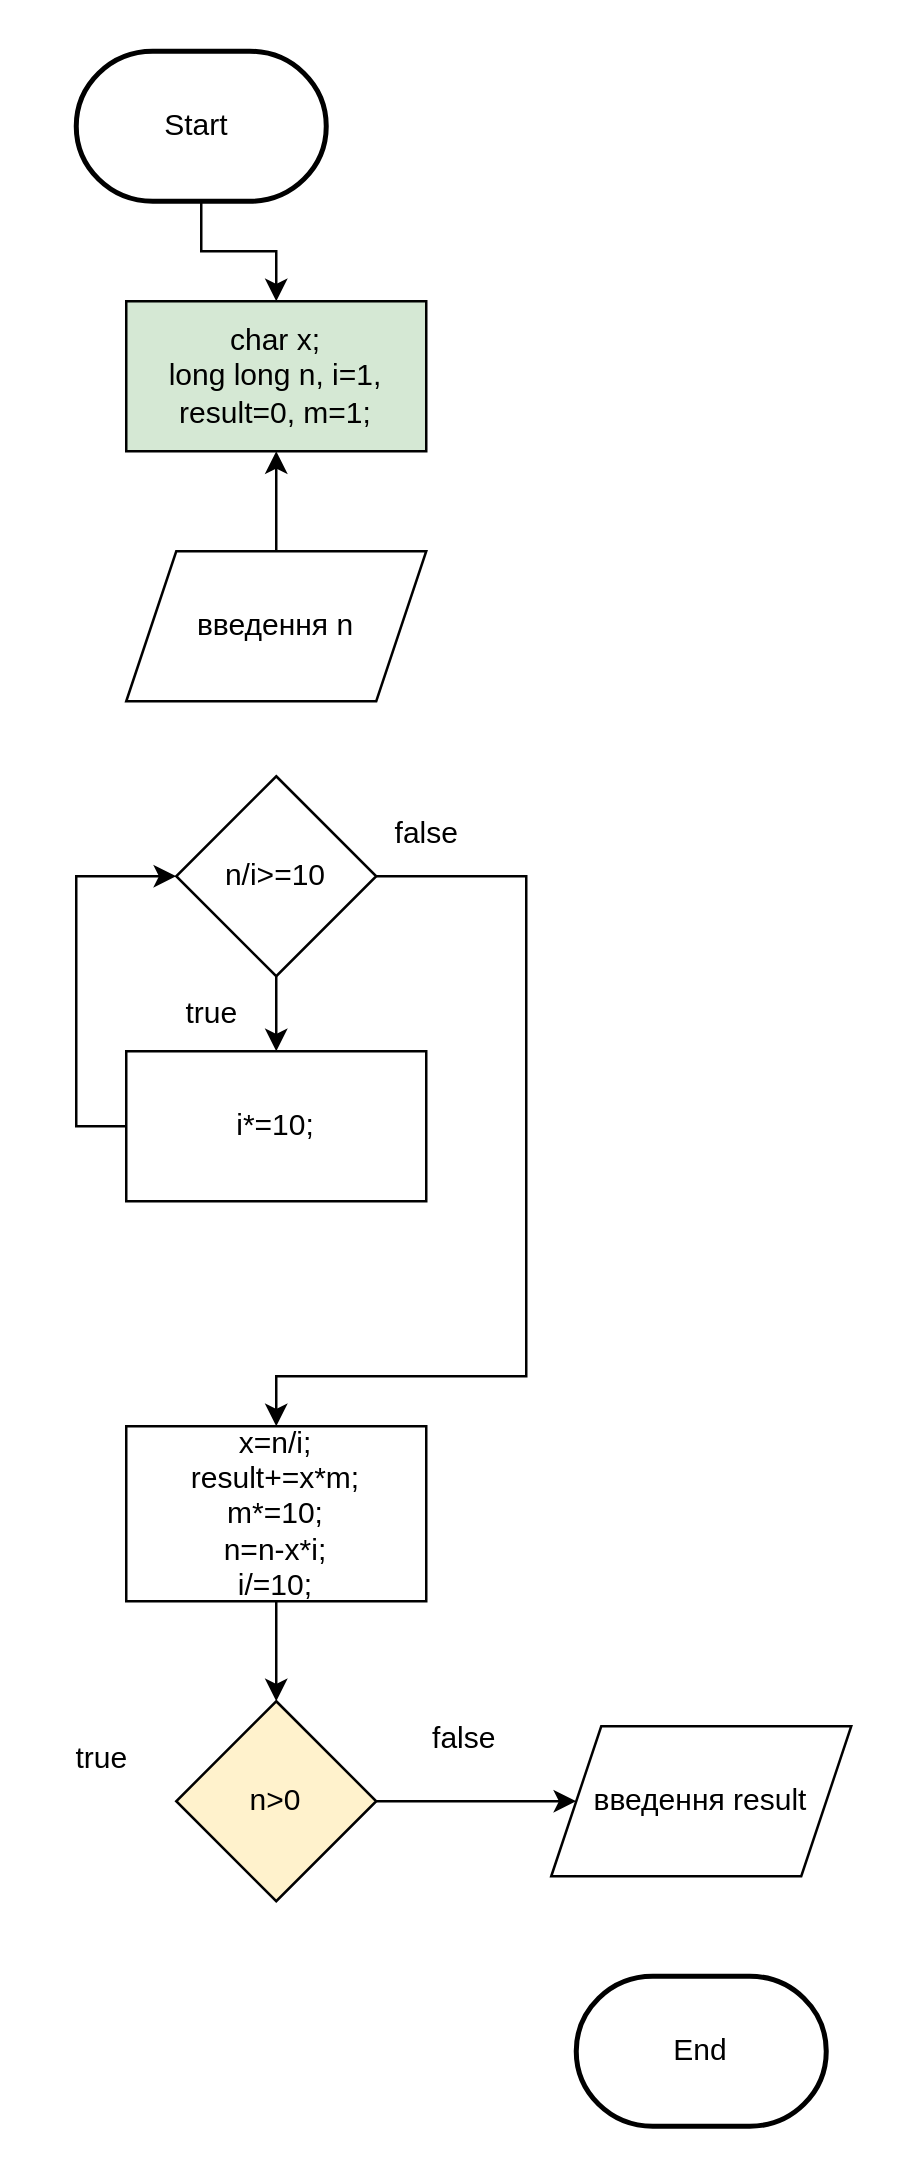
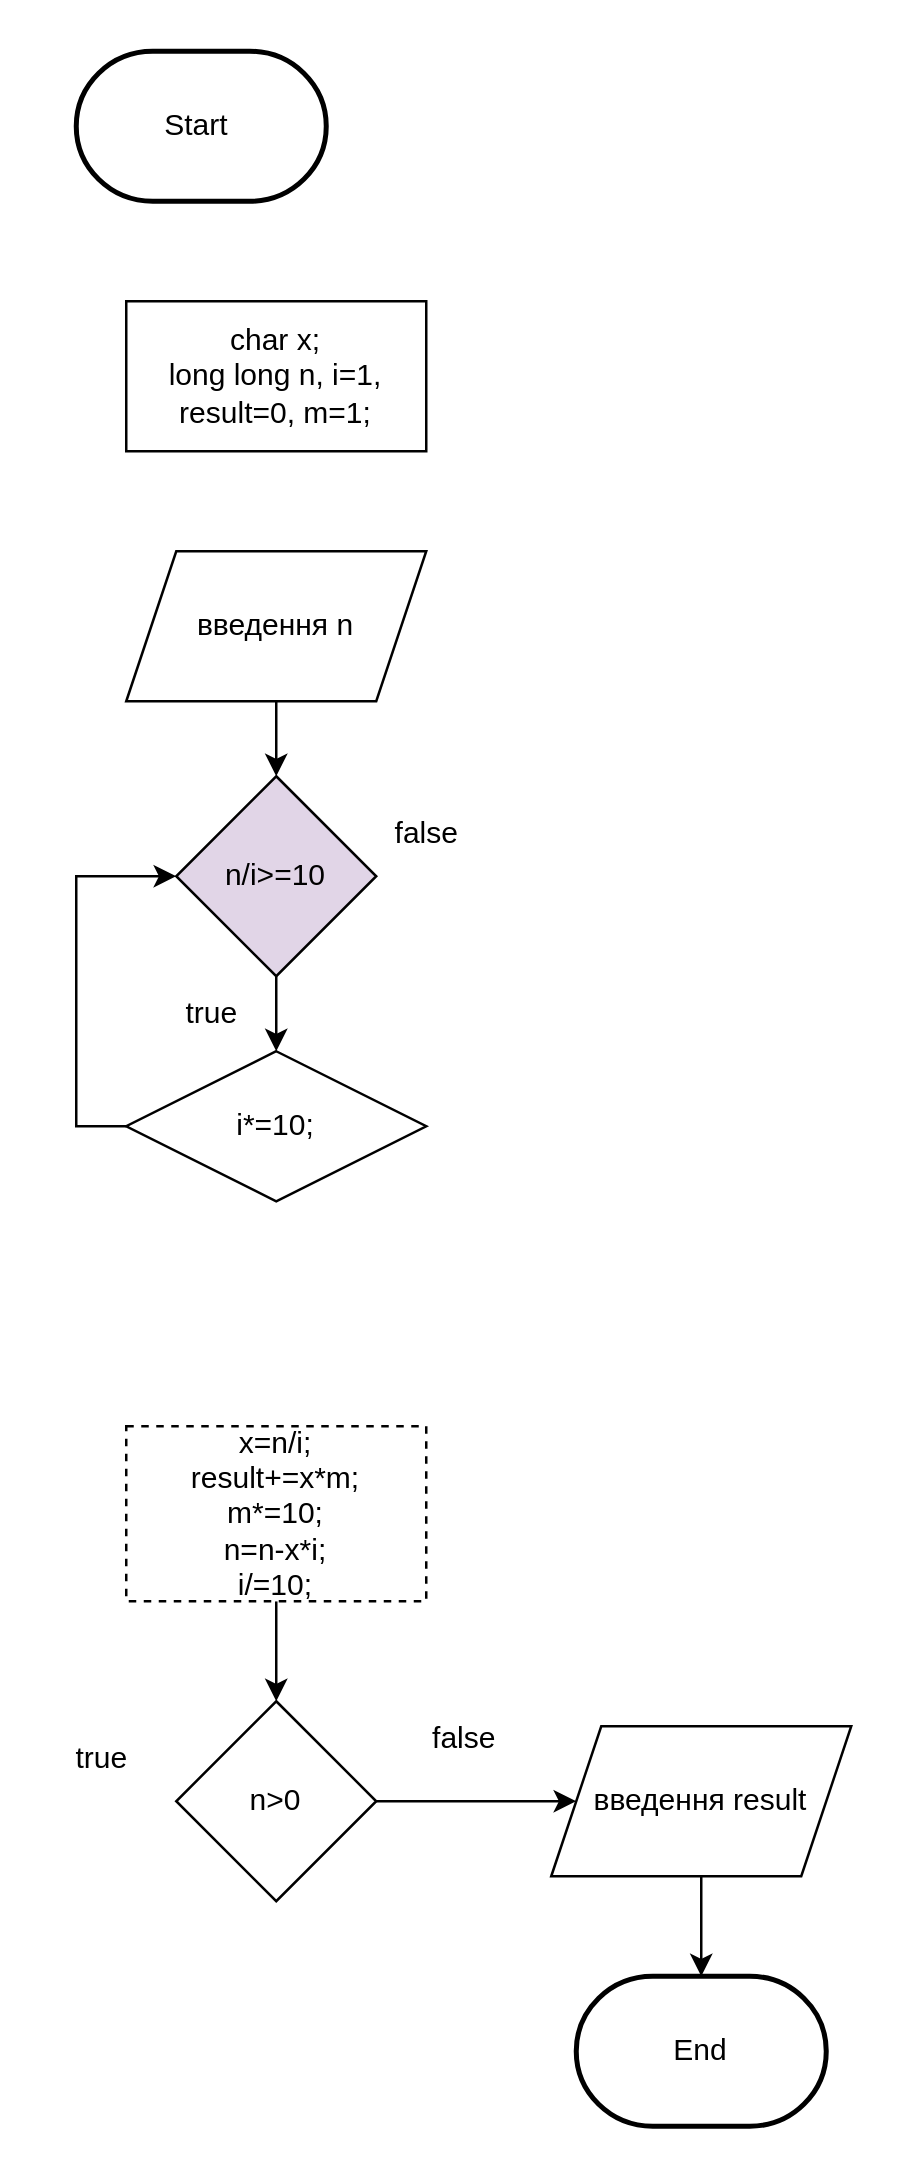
  <mxCell id="0" />
  <mxCell id="1" parent="0" />
- <mxCell id="2" value="" style="edgeStyle=orthogonalEdgeStyle;rounded=0;orthogonalLoop=1;jettySize=auto;html=1;" parent="1" source="3" target="4" edge="1"><mxGeometry relative="1" as="geometry" /></mxCell>
  <mxCell id="3" value="Start&amp;nbsp;" style="strokeWidth=2;html=1;shape=mxgraph.flowchart.terminator;whiteSpace=wrap;" parent="1" vertex="1"><mxGeometry x="30" y="20" width="100" height="60" as="geometry" /></mxCell>
- <mxCell id="4" value="char x;&lt;br&gt;long long n, i=1, result=0, m=1;" style="rounded=0;whiteSpace=wrap;html=1;fillColor=#d5e8d4;" parent="1" vertex="1"><mxGeometry x="50" y="120" width="120" height="60" as="geometry" /></mxCell>
- <mxCell id="5" value="" style="edgeStyle=orthogonalEdgeStyle;rounded=0;orthogonalLoop=1;jettySize=auto;html=1;" parent="1" source="6" target="4" edge="1"><mxGeometry relative="1" as="geometry" /></mxCell>
+ <mxCell id="4" value="char x;&lt;br&gt;long long n, i=1, result=0, m=1;" style="rounded=0;whiteSpace=wrap;html=1;" parent="1" vertex="1"><mxGeometry x="50" y="120" width="120" height="60" as="geometry" /></mxCell>
+ <mxCell id="5" value="" style="edgeStyle=orthogonalEdgeStyle;rounded=0;orthogonalLoop=1;jettySize=auto;html=1;" parent="1" source="6" target="9" edge="1"><mxGeometry relative="1" as="geometry" /></mxCell>
  <mxCell id="6" value="введення n" style="shape=parallelogram;perimeter=parallelogramPerimeter;whiteSpace=wrap;html=1;fixedSize=1;" parent="1" vertex="1"><mxGeometry x="50" y="220" width="120" height="60" as="geometry" /></mxCell>
  <mxCell id="7" value="" style="edgeStyle=orthogonalEdgeStyle;rounded=0;orthogonalLoop=1;jettySize=auto;html=1;" parent="1" source="9" target="11" edge="1"><mxGeometry relative="1" as="geometry" /></mxCell>
- <mxCell id="8" style="edgeStyle=orthogonalEdgeStyle;rounded=0;orthogonalLoop=1;jettySize=auto;html=1;entryX=0.5;entryY=0;entryDx=0;entryDy=0;" parent="1" source="9" target="13" edge="1"><mxGeometry relative="1" as="geometry"><mxPoint x="110" y="550" as="targetPoint" /><Array as="points"><mxPoint x="210" y="350" /><mxPoint x="210" y="550" /><mxPoint x="110" y="550" /></Array></mxGeometry></mxCell>
- <mxCell id="9" value="n/i&amp;gt;=10" style="rhombus;whiteSpace=wrap;html=1;" parent="1" vertex="1"><mxGeometry x="70" y="310" width="80" height="80" as="geometry" /></mxCell>
+ <mxCell id="9" value="n/i&amp;gt;=10" style="rhombus;whiteSpace=wrap;html=1;fillColor=#e1d5e7;" parent="1" vertex="1"><mxGeometry x="70" y="310" width="80" height="80" as="geometry" /></mxCell>
  <mxCell id="10" style="edgeStyle=orthogonalEdgeStyle;rounded=0;orthogonalLoop=1;jettySize=auto;html=1;entryX=0;entryY=0.5;entryDx=0;entryDy=0;" parent="1" source="11" target="9" edge="1"><mxGeometry relative="1" as="geometry"><mxPoint x="30" y="350" as="targetPoint" /><Array as="points"><mxPoint x="30" y="450" /><mxPoint x="30" y="350" /></Array></mxGeometry></mxCell>
- <mxCell id="11" value="i*=10;" style="rounded=0;whiteSpace=wrap;html=1;" parent="1" vertex="1"><mxGeometry x="50" y="420" width="120" height="60" as="geometry" /></mxCell>
+ <mxCell id="11" value="i*=10;" style="rhombus;whiteSpace=wrap;html=1;" parent="1" vertex="1"><mxGeometry x="50" y="420" width="120" height="60" as="geometry" /></mxCell>
  <mxCell id="12" style="edgeStyle=orthogonalEdgeStyle;rounded=0;orthogonalLoop=1;jettySize=auto;html=1;" parent="1" source="13" edge="1"><mxGeometry relative="1" as="geometry"><mxPoint x="110" y="680" as="targetPoint" /></mxGeometry></mxCell>
- <mxCell id="13" value="x=n/i;&lt;br&gt;result+=x*m;&lt;br&gt;m*=10;&lt;br&gt;n=n-x*i;&lt;br&gt;i/=10;" style="rounded=0;whiteSpace=wrap;html=1;" parent="1" vertex="1"><mxGeometry x="50" y="570" width="120" height="70" as="geometry" /></mxCell>
+ <mxCell id="13" value="x=n/i;&lt;br&gt;result+=x*m;&lt;br&gt;m*=10;&lt;br&gt;n=n-x*i;&lt;br&gt;i/=10;" style="rounded=0;whiteSpace=wrap;html=1;dashed=1;" parent="1" vertex="1"><mxGeometry x="50" y="570" width="120" height="70" as="geometry" /></mxCell>
  <mxCell id="14" style="edgeStyle=orthogonalEdgeStyle;rounded=0;orthogonalLoop=1;jettySize=auto;html=1;" parent="1" source="15" edge="1"><mxGeometry relative="1" as="geometry"><mxPoint x="230" y="720" as="targetPoint" /></mxGeometry></mxCell>
- <mxCell id="15" value="n&amp;gt;0" style="rhombus;whiteSpace=wrap;html=1;fillColor=#fff2cc;" parent="1" vertex="1"><mxGeometry x="70" y="680" width="80" height="80" as="geometry" /></mxCell>
+ <mxCell id="15" value="n&amp;gt;0" style="rhombus;whiteSpace=wrap;html=1;" parent="1" vertex="1"><mxGeometry x="70" y="680" width="80" height="80" as="geometry" /></mxCell>
  <mxCell id="16" value="true" style="text;html=1;align=center;verticalAlign=middle;resizable=0;points=[];autosize=1;strokeColor=none;fillColor=none;" parent="1" vertex="1"><mxGeometry x="20" y="688" width="40" height="30" as="geometry" /></mxCell>
  <mxCell id="17" value="true" style="text;html=1;align=center;verticalAlign=middle;resizable=0;points=[];autosize=1;strokeColor=none;fillColor=none;" parent="1" vertex="1"><mxGeometry x="64" y="390" width="40" height="30" as="geometry" /></mxCell>
  <mxCell id="18" value="false" style="text;html=1;align=center;verticalAlign=middle;resizable=0;points=[];autosize=1;strokeColor=none;fillColor=none;" parent="1" vertex="1"><mxGeometry x="145" y="318" width="50" height="30" as="geometry" /></mxCell>
  <mxCell id="19" value="false" style="text;html=1;align=center;verticalAlign=middle;resizable=0;points=[];autosize=1;strokeColor=none;fillColor=none;" parent="1" vertex="1"><mxGeometry x="160" y="680" width="50" height="30" as="geometry" /></mxCell>
+ <mxCell id="20" value="" style="edgeStyle=orthogonalEdgeStyle;rounded=0;orthogonalLoop=1;jettySize=auto;html=1;" parent="1" source="21" target="22" edge="1"><mxGeometry relative="1" as="geometry" /></mxCell>
  <mxCell id="21" value="введення result" style="shape=parallelogram;perimeter=parallelogramPerimeter;whiteSpace=wrap;html=1;fixedSize=1;" parent="1" vertex="1"><mxGeometry x="220" y="690" width="120" height="60" as="geometry" /></mxCell>
  <mxCell id="22" value="End" style="strokeWidth=2;html=1;shape=mxgraph.flowchart.terminator;whiteSpace=wrap;" parent="1" vertex="1"><mxGeometry x="230" y="790" width="100" height="60" as="geometry" /></mxCell>
